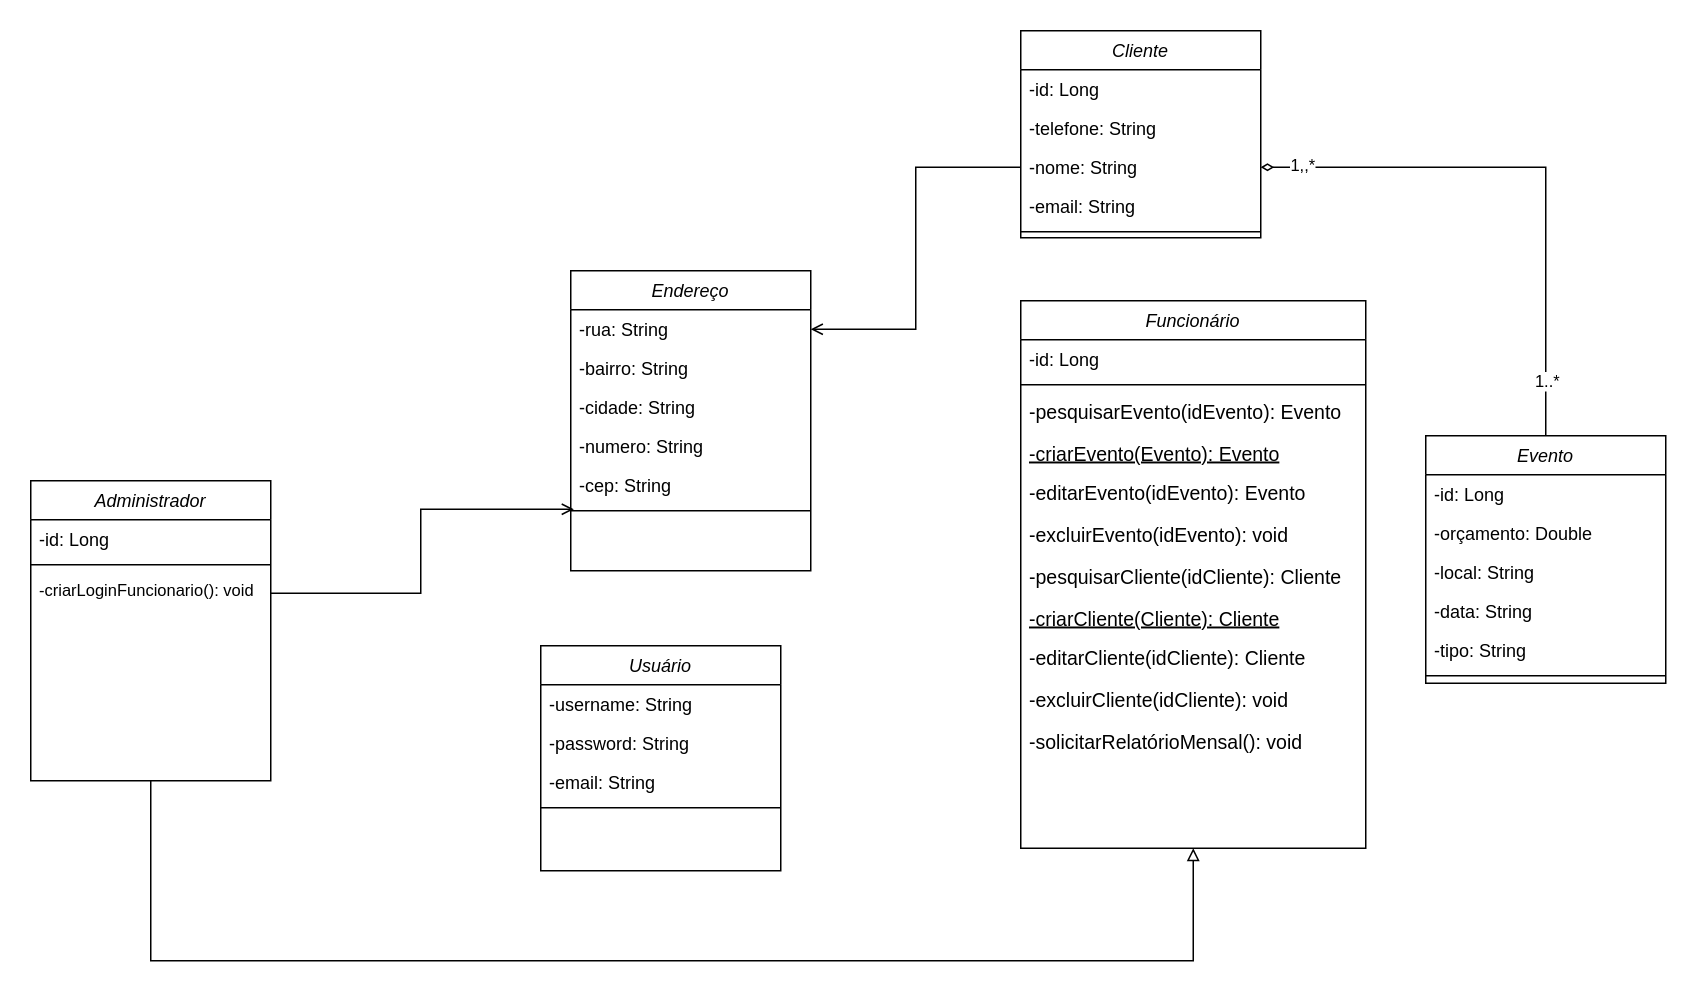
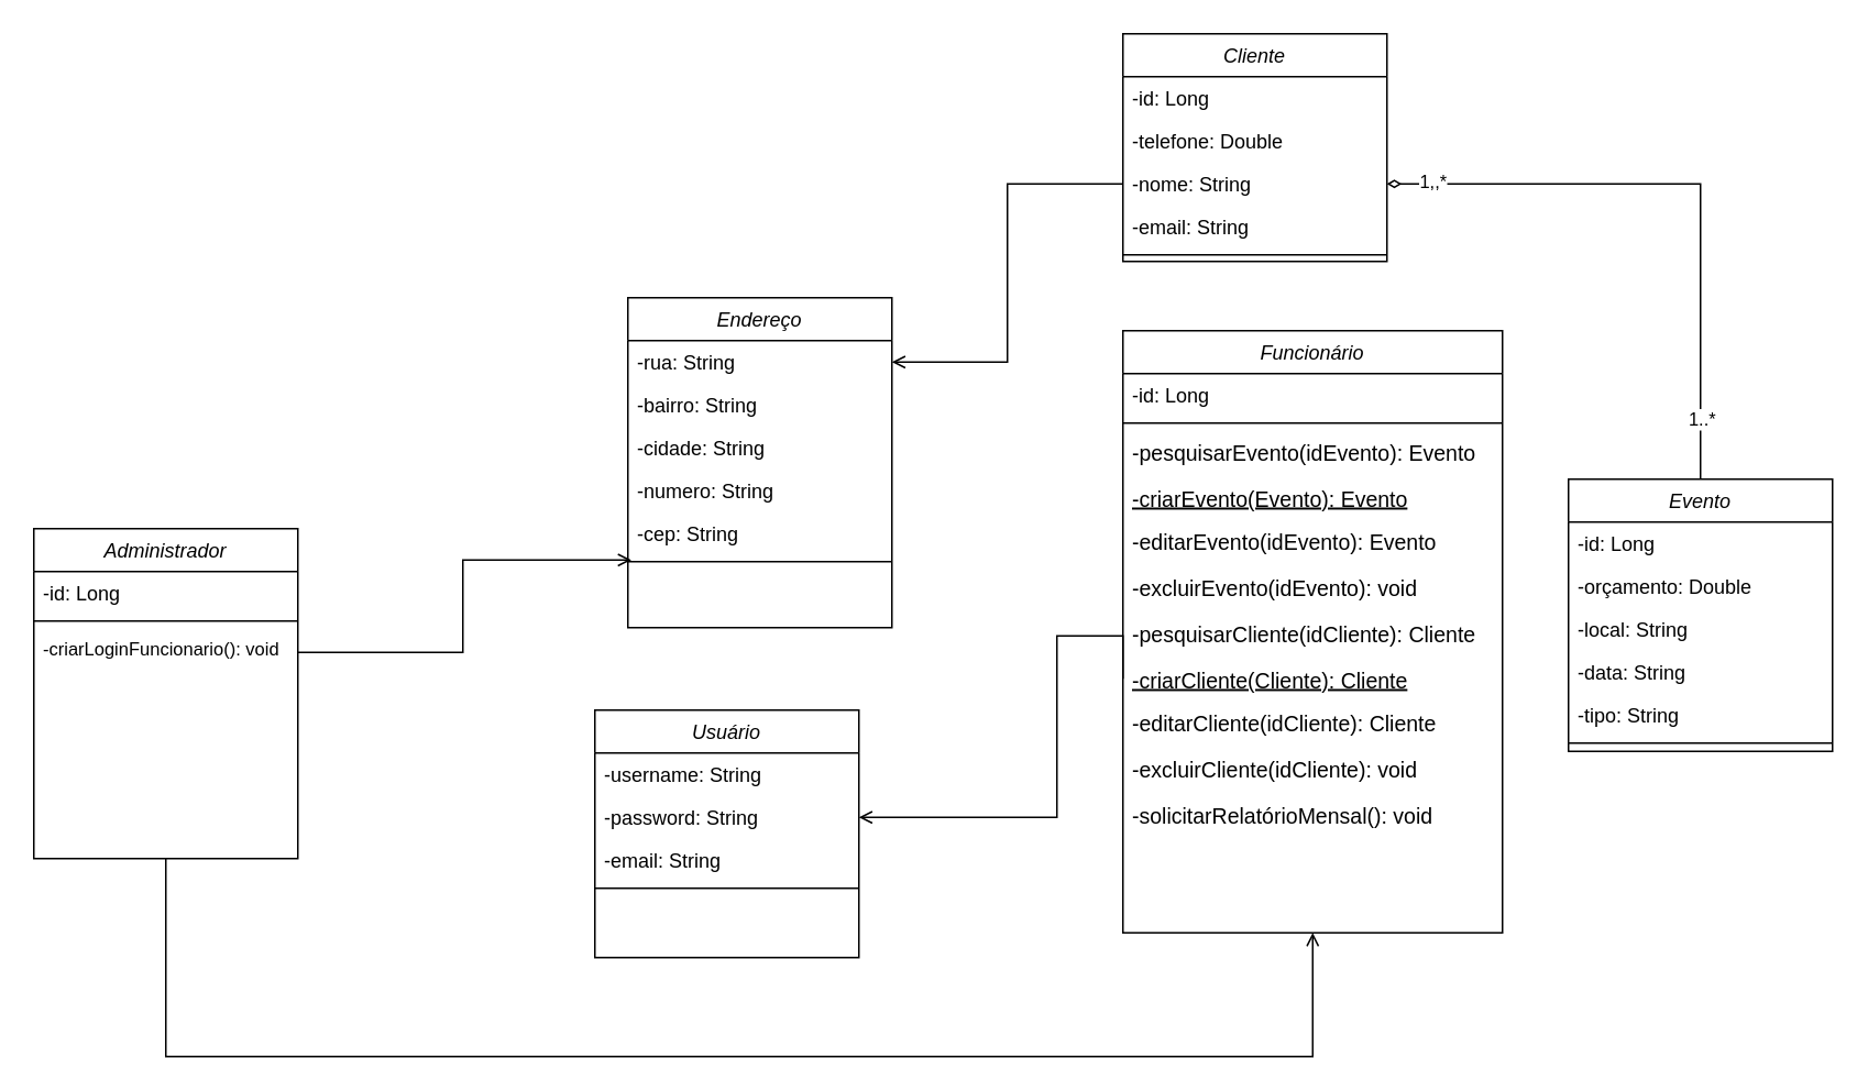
  <mxCell id="0" />
  <mxCell id="1" parent="0" />
  <mxCell id="2" value="Cliente" style="swimlane;fontStyle=2;align=center;verticalAlign=top;childLayout=stackLayout;horizontal=1;startSize=26;horizontalStack=0;resizeParent=1;resizeLast=0;collapsible=1;marginBottom=0;rounded=0;shadow=0;strokeWidth=1;" parent="1" vertex="1"><mxGeometry x="680" y="20" width="160" height="138" as="geometry"><mxRectangle x="230" y="140" width="160" height="26" as="alternateBounds" /></mxGeometry></mxCell>
  <mxCell id="3" value="-id: Long" style="text;align=left;verticalAlign=top;spacingLeft=4;spacingRight=4;overflow=hidden;rotatable=0;points=[[0,0.5],[1,0.5]];portConstraint=eastwest;" parent="2" vertex="1"><mxGeometry y="26" width="160" height="26" as="geometry" /></mxCell>
- <mxCell id="4" value="-telefone: String" style="text;align=left;verticalAlign=top;spacingLeft=4;spacingRight=4;overflow=hidden;rotatable=0;points=[[0,0.5],[1,0.5]];portConstraint=eastwest;rounded=0;shadow=0;html=0;" parent="2" vertex="1"><mxGeometry y="52" width="160" height="26" as="geometry" /></mxCell>
+ <mxCell id="4" value="-telefone: Double" style="text;align=left;verticalAlign=top;spacingLeft=4;spacingRight=4;overflow=hidden;rotatable=0;points=[[0,0.5],[1,0.5]];portConstraint=eastwest;rounded=0;shadow=0;html=0;" parent="2" vertex="1"><mxGeometry y="52" width="160" height="26" as="geometry" /></mxCell>
  <mxCell id="5" value="-nome: String" style="text;align=left;verticalAlign=top;spacingLeft=4;spacingRight=4;overflow=hidden;rotatable=0;points=[[0,0.5],[1,0.5]];portConstraint=eastwest;" parent="2" vertex="1"><mxGeometry y="78" width="160" height="26" as="geometry" /></mxCell>
  <mxCell id="6" value="-email: String" style="text;align=left;verticalAlign=top;spacingLeft=4;spacingRight=4;overflow=hidden;rotatable=0;points=[[0,0.5],[1,0.5]];portConstraint=eastwest;rounded=0;shadow=0;html=0;" parent="2" vertex="1"><mxGeometry y="104" width="160" height="26" as="geometry" /></mxCell>
  <mxCell id="7" value="" style="line;html=1;strokeWidth=1;align=left;verticalAlign=middle;spacingTop=-1;spacingLeft=3;spacingRight=3;rotatable=0;labelPosition=right;points=[];portConstraint=eastwest;" parent="2" vertex="1"><mxGeometry y="130" width="160" height="8" as="geometry" /></mxCell>
  <mxCell id="8" value="Funcionário" style="swimlane;fontStyle=2;align=center;verticalAlign=top;childLayout=stackLayout;horizontal=1;startSize=26;horizontalStack=0;resizeParent=1;resizeLast=0;collapsible=1;marginBottom=0;rounded=0;shadow=0;strokeWidth=1;" parent="1" vertex="1"><mxGeometry x="680" y="200" width="230" height="365" as="geometry"><mxRectangle x="130" y="380" width="160" height="26" as="alternateBounds" /></mxGeometry></mxCell>
  <mxCell id="9" value="-id: Long" style="text;align=left;verticalAlign=top;spacingLeft=4;spacingRight=4;overflow=hidden;rotatable=0;points=[[0,0.5],[1,0.5]];portConstraint=eastwest;" parent="8" vertex="1"><mxGeometry y="26" width="230" height="26" as="geometry" /></mxCell>
  <mxCell id="10" value="" style="line;html=1;strokeWidth=1;align=left;verticalAlign=middle;spacingTop=-1;spacingLeft=3;spacingRight=3;rotatable=0;labelPosition=right;points=[];portConstraint=eastwest;" parent="8" vertex="1"><mxGeometry y="52" width="230" height="8" as="geometry" /></mxCell>
  <mxCell id="11" value="-pesquisarEvento(idEvento): Evento" style="text;align=left;verticalAlign=top;spacingLeft=4;spacingRight=4;overflow=hidden;rotatable=0;points=[[0,0.5],[1,0.5]];portConstraint=eastwest;fontSize=13;" parent="8" vertex="1"><mxGeometry y="60" width="230" height="28" as="geometry" /></mxCell>
  <mxCell id="12" value="-criarEvento(Evento): Evento" style="text;align=left;verticalAlign=top;spacingLeft=4;spacingRight=4;overflow=hidden;rotatable=0;points=[[0,0.5],[1,0.5]];portConstraint=eastwest;fontStyle=4;fontSize=13;" parent="8" vertex="1"><mxGeometry y="88" width="230" height="26" as="geometry" /></mxCell>
  <mxCell id="13" value="-editarEvento(idEvento): Evento" style="text;align=left;verticalAlign=top;spacingLeft=4;spacingRight=4;overflow=hidden;rotatable=0;points=[[0,0.5],[1,0.5]];portConstraint=eastwest;fontSize=13;" parent="8" vertex="1"><mxGeometry y="114" width="230" height="28" as="geometry" /></mxCell>
  <mxCell id="14" value="-excluirEvento(idEvento): void" style="text;align=left;verticalAlign=top;spacingLeft=4;spacingRight=4;overflow=hidden;rotatable=0;points=[[0,0.5],[1,0.5]];portConstraint=eastwest;fontSize=13;" parent="8" vertex="1"><mxGeometry y="142" width="230" height="28" as="geometry" /></mxCell>
  <mxCell id="15" value="-pesquisarCliente(idCliente): Cliente" style="text;align=left;verticalAlign=top;spacingLeft=4;spacingRight=4;overflow=hidden;rotatable=0;points=[[0,0.5],[1,0.5]];portConstraint=eastwest;fontSize=13;" parent="8" vertex="1"><mxGeometry y="170" width="230" height="28" as="geometry" /></mxCell>
  <mxCell id="16" value="-criarCliente(Cliente): Cliente" style="text;align=left;verticalAlign=top;spacingLeft=4;spacingRight=4;overflow=hidden;rotatable=0;points=[[0,0.5],[1,0.5]];portConstraint=eastwest;fontStyle=4;fontSize=13;" parent="8" vertex="1"><mxGeometry y="198" width="230" height="26" as="geometry" /></mxCell>
  <mxCell id="17" value="-editarCliente(idCliente): Cliente" style="text;align=left;verticalAlign=top;spacingLeft=4;spacingRight=4;overflow=hidden;rotatable=0;points=[[0,0.5],[1,0.5]];portConstraint=eastwest;fontSize=13;" parent="8" vertex="1"><mxGeometry y="224" width="230" height="28" as="geometry" /></mxCell>
  <mxCell id="18" value="-excluirCliente(idCliente): void" style="text;align=left;verticalAlign=top;spacingLeft=4;spacingRight=4;overflow=hidden;rotatable=0;points=[[0,0.5],[1,0.5]];portConstraint=eastwest;fontSize=13;" parent="8" vertex="1"><mxGeometry y="252" width="230" height="28" as="geometry" /></mxCell>
  <mxCell id="19" value="-solicitarRelatórioMensal(): void" style="text;align=left;verticalAlign=top;spacingLeft=4;spacingRight=4;overflow=hidden;rotatable=0;points=[[0,0.5],[1,0.5]];portConstraint=eastwest;fontSize=13;" parent="8" vertex="1"><mxGeometry y="280" width="230" height="28" as="geometry" /></mxCell>
  <mxCell id="20" style="edgeStyle=orthogonalEdgeStyle;rounded=0;orthogonalLoop=1;jettySize=auto;html=1;exitX=0.5;exitY=0;exitDx=0;exitDy=0;entryX=1;entryY=0.5;entryDx=0;entryDy=0;fontSize=11;endArrow=diamondThin;endFill=0;" parent="1" source="23" target="5" edge="1"><mxGeometry relative="1" as="geometry" /></mxCell>
  <mxCell id="21" value="1..*" style="edgeLabel;html=1;align=center;verticalAlign=middle;resizable=0;points=[];fontSize=11;" parent="20" vertex="1" connectable="0"><mxGeometry x="-0.193" relative="1" as="geometry"><mxPoint y="112" as="offset" /></mxGeometry></mxCell>
  <mxCell id="22" value="1,,*" style="edgeLabel;html=1;align=center;verticalAlign=middle;resizable=0;points=[];" parent="20" vertex="1" connectable="0"><mxGeometry x="0.853" y="-2" relative="1" as="geometry"><mxPoint as="offset" /></mxGeometry></mxCell>
  <mxCell id="23" value="Evento" style="swimlane;fontStyle=2;align=center;verticalAlign=top;childLayout=stackLayout;horizontal=1;startSize=26;horizontalStack=0;resizeParent=1;resizeLast=0;collapsible=1;marginBottom=0;rounded=0;shadow=0;strokeWidth=1;" parent="1" vertex="1"><mxGeometry x="950" y="290" width="160" height="165" as="geometry"><mxRectangle x="550" y="140" width="160" height="26" as="alternateBounds" /></mxGeometry></mxCell>
  <mxCell id="24" value="-id: Long" style="text;align=left;verticalAlign=top;spacingLeft=4;spacingRight=4;overflow=hidden;rotatable=0;points=[[0,0.5],[1,0.5]];portConstraint=eastwest;" parent="23" vertex="1"><mxGeometry y="26" width="160" height="26" as="geometry" /></mxCell>
  <mxCell id="25" value="-orçamento: Double" style="text;align=left;verticalAlign=top;spacingLeft=4;spacingRight=4;overflow=hidden;rotatable=0;points=[[0,0.5],[1,0.5]];portConstraint=eastwest;" parent="23" vertex="1"><mxGeometry y="52" width="160" height="26" as="geometry" /></mxCell>
  <mxCell id="26" value="-local: String" style="text;align=left;verticalAlign=top;spacingLeft=4;spacingRight=4;overflow=hidden;rotatable=0;points=[[0,0.5],[1,0.5]];portConstraint=eastwest;rounded=0;shadow=0;html=0;" parent="23" vertex="1"><mxGeometry y="78" width="160" height="26" as="geometry" /></mxCell>
  <mxCell id="27" value="-data: String" style="text;align=left;verticalAlign=top;spacingLeft=4;spacingRight=4;overflow=hidden;rotatable=0;points=[[0,0.5],[1,0.5]];portConstraint=eastwest;rounded=0;shadow=0;html=0;" parent="23" vertex="1"><mxGeometry y="104" width="160" height="26" as="geometry" /></mxCell>
  <mxCell id="28" value="-tipo: String" style="text;align=left;verticalAlign=top;spacingLeft=4;spacingRight=4;overflow=hidden;rotatable=0;points=[[0,0.5],[1,0.5]];portConstraint=eastwest;rounded=0;shadow=0;html=0;" parent="23" vertex="1"><mxGeometry y="130" width="160" height="26" as="geometry" /></mxCell>
  <mxCell id="29" value="" style="line;html=1;strokeWidth=1;align=left;verticalAlign=middle;spacingTop=-1;spacingLeft=3;spacingRight=3;rotatable=0;labelPosition=right;points=[];portConstraint=eastwest;" parent="23" vertex="1"><mxGeometry y="156" width="160" height="8" as="geometry" /></mxCell>
- <mxCell id="30" style="edgeStyle=orthogonalEdgeStyle;rounded=0;orthogonalLoop=1;jettySize=auto;html=1;fontSize=11;endArrow=block;endFill=0;exitX=0.5;exitY=1;exitDx=0;exitDy=0;entryX=0.5;entryY=1;entryDx=0;entryDy=0;" parent="1" source="31" target="8" edge="1"><mxGeometry relative="1" as="geometry"><mxPoint x="870" y="580" as="sourcePoint" /><Array as="points"><mxPoint x="100" y="640" /><mxPoint x="795" y="640" /></Array><mxPoint x="820" y="660" as="targetPoint" /></mxGeometry></mxCell>
+ <mxCell id="30" style="edgeStyle=orthogonalEdgeStyle;rounded=0;orthogonalLoop=1;jettySize=auto;html=1;fontSize=11;endArrow=open;endFill=0;exitX=0.5;exitY=1;exitDx=0;exitDy=0;entryX=0.5;entryY=1;entryDx=0;entryDy=0;" parent="1" source="31" target="8" edge="1"><mxGeometry relative="1" as="geometry"><mxPoint x="870" y="580" as="sourcePoint" /><Array as="points"><mxPoint x="100" y="640" /><mxPoint x="795" y="640" /></Array><mxPoint x="820" y="660" as="targetPoint" /></mxGeometry></mxCell>
  <mxCell id="31" value="Administrador" style="swimlane;fontStyle=2;align=center;verticalAlign=top;childLayout=stackLayout;horizontal=1;startSize=26;horizontalStack=0;resizeParent=1;resizeLast=0;collapsible=1;marginBottom=0;rounded=0;shadow=0;strokeWidth=1;" parent="1" vertex="1"><mxGeometry x="20" y="320" width="160" height="200" as="geometry"><mxRectangle x="230" y="140" width="160" height="26" as="alternateBounds" /></mxGeometry></mxCell>
  <mxCell id="32" value="-id: Long" style="text;align=left;verticalAlign=top;spacingLeft=4;spacingRight=4;overflow=hidden;rotatable=0;points=[[0,0.5],[1,0.5]];portConstraint=eastwest;" parent="31" vertex="1"><mxGeometry y="26" width="160" height="26" as="geometry" /></mxCell>
  <mxCell id="33" value="" style="line;html=1;strokeWidth=1;align=left;verticalAlign=middle;spacingTop=-1;spacingLeft=3;spacingRight=3;rotatable=0;labelPosition=right;points=[];portConstraint=eastwest;" parent="31" vertex="1"><mxGeometry y="52" width="160" height="8" as="geometry" /></mxCell>
  <mxCell id="34" value="-criarLoginFuncionario(): void" style="text;align=left;verticalAlign=top;spacingLeft=4;spacingRight=4;overflow=hidden;rotatable=0;points=[[0,0.5],[1,0.5]];portConstraint=eastwest;fontSize=11;" parent="31" vertex="1"><mxGeometry y="60" width="160" height="30" as="geometry" /></mxCell>
  <mxCell id="35" value="Endereço" style="swimlane;fontStyle=2;align=center;verticalAlign=top;childLayout=stackLayout;horizontal=1;startSize=26;horizontalStack=0;resizeParent=1;resizeLast=0;collapsible=1;marginBottom=0;rounded=0;shadow=0;strokeWidth=1;" parent="1" vertex="1"><mxGeometry x="380" y="180" width="160" height="200" as="geometry"><mxRectangle x="230" y="140" width="160" height="26" as="alternateBounds" /></mxGeometry></mxCell>
  <mxCell id="36" value="-rua: String" style="text;align=left;verticalAlign=top;spacingLeft=4;spacingRight=4;overflow=hidden;rotatable=0;points=[[0,0.5],[1,0.5]];portConstraint=eastwest;rounded=0;shadow=0;html=0;" parent="35" vertex="1"><mxGeometry y="26" width="160" height="26" as="geometry" /></mxCell>
  <mxCell id="37" value="-bairro: String" style="text;align=left;verticalAlign=top;spacingLeft=4;spacingRight=4;overflow=hidden;rotatable=0;points=[[0,0.5],[1,0.5]];portConstraint=eastwest;" parent="35" vertex="1"><mxGeometry y="52" width="160" height="26" as="geometry" /></mxCell>
  <mxCell id="38" value="-cidade: String" style="text;align=left;verticalAlign=top;spacingLeft=4;spacingRight=4;overflow=hidden;rotatable=0;points=[[0,0.5],[1,0.5]];portConstraint=eastwest;rounded=0;shadow=0;html=0;" parent="35" vertex="1"><mxGeometry y="78" width="160" height="26" as="geometry" /></mxCell>
  <mxCell id="39" value="-numero: String" style="text;align=left;verticalAlign=top;spacingLeft=4;spacingRight=4;overflow=hidden;rotatable=0;points=[[0,0.5],[1,0.5]];portConstraint=eastwest;rounded=0;shadow=0;html=0;" parent="35" vertex="1"><mxGeometry y="104" width="160" height="26" as="geometry" /></mxCell>
  <mxCell id="40" value="-cep: String" style="text;align=left;verticalAlign=top;spacingLeft=4;spacingRight=4;overflow=hidden;rotatable=0;points=[[0,0.5],[1,0.5]];portConstraint=eastwest;rounded=0;shadow=0;html=0;" parent="35" vertex="1"><mxGeometry y="130" width="160" height="26" as="geometry" /></mxCell>
  <mxCell id="41" value="" style="line;html=1;strokeWidth=1;align=left;verticalAlign=middle;spacingTop=-1;spacingLeft=3;spacingRight=3;rotatable=0;labelPosition=right;points=[];portConstraint=eastwest;" parent="35" vertex="1"><mxGeometry y="156" width="160" height="8" as="geometry" /></mxCell>
  <mxCell id="42" style="edgeStyle=orthogonalEdgeStyle;rounded=0;orthogonalLoop=1;jettySize=auto;html=1;exitX=0;exitY=0.5;exitDx=0;exitDy=0;endArrow=open;endFill=0;entryX=1;entryY=0.5;entryDx=0;entryDy=0;" parent="1" source="5" target="36" edge="1"><mxGeometry relative="1" as="geometry"><mxPoint x="580" y="100" as="targetPoint" /></mxGeometry></mxCell>
  <mxCell id="43" value="Usuário" style="swimlane;fontStyle=2;align=center;verticalAlign=top;childLayout=stackLayout;horizontal=1;startSize=26;horizontalStack=0;resizeParent=1;resizeLast=0;collapsible=1;marginBottom=0;rounded=0;shadow=0;strokeWidth=1;" parent="1" vertex="1"><mxGeometry x="360" y="430" width="160" height="150" as="geometry"><mxRectangle x="230" y="140" width="160" height="26" as="alternateBounds" /></mxGeometry></mxCell>
  <mxCell id="44" value="-username: String    " style="text;align=left;verticalAlign=top;spacingLeft=4;spacingRight=4;overflow=hidden;rotatable=0;points=[[0,0.5],[1,0.5]];portConstraint=eastwest;rounded=0;shadow=0;html=0;" parent="43" vertex="1"><mxGeometry y="26" width="160" height="26" as="geometry" /></mxCell>
  <mxCell id="45" value="-password: String" style="text;align=left;verticalAlign=top;spacingLeft=4;spacingRight=4;overflow=hidden;rotatable=0;points=[[0,0.5],[1,0.5]];portConstraint=eastwest;" parent="43" vertex="1"><mxGeometry y="52" width="160" height="26" as="geometry" /></mxCell>
  <mxCell id="46" value="-email: String" style="text;align=left;verticalAlign=top;spacingLeft=4;spacingRight=4;overflow=hidden;rotatable=0;points=[[0,0.5],[1,0.5]];portConstraint=eastwest;rounded=0;shadow=0;html=0;" parent="43" vertex="1"><mxGeometry y="78" width="160" height="26" as="geometry" /></mxCell>
  <mxCell id="47" value="" style="line;html=1;strokeWidth=1;align=left;verticalAlign=middle;spacingTop=-1;spacingLeft=3;spacingRight=3;rotatable=0;labelPosition=right;points=[];portConstraint=eastwest;" parent="43" vertex="1"><mxGeometry y="104" width="160" height="8" as="geometry" /></mxCell>
  <mxCell id="48" style="edgeStyle=orthogonalEdgeStyle;rounded=0;orthogonalLoop=1;jettySize=auto;html=1;exitX=1;exitY=0.5;exitDx=0;exitDy=0;endArrow=open;endFill=0;entryX=0.013;entryY=0.375;entryDx=0;entryDy=0;entryPerimeter=0;" parent="1" source="34" target="41" edge="1"><mxGeometry relative="1" as="geometry"><mxPoint x="560" y="430" as="targetPoint" /></mxGeometry></mxCell>
+ <mxCell id="49" style="edgeStyle=orthogonalEdgeStyle;rounded=0;orthogonalLoop=1;jettySize=auto;html=1;entryX=1;entryY=0.5;entryDx=0;entryDy=0;endArrow=open;endFill=0;exitX=0;exitY=0.5;exitDx=0;exitDy=0;" parent="1" source="16" target="45" edge="1"><mxGeometry relative="1" as="geometry"><mxPoint x="650" y="450" as="sourcePoint" /><Array as="points"><mxPoint x="640" y="385" /><mxPoint x="640" y="495" /></Array></mxGeometry></mxCell>
